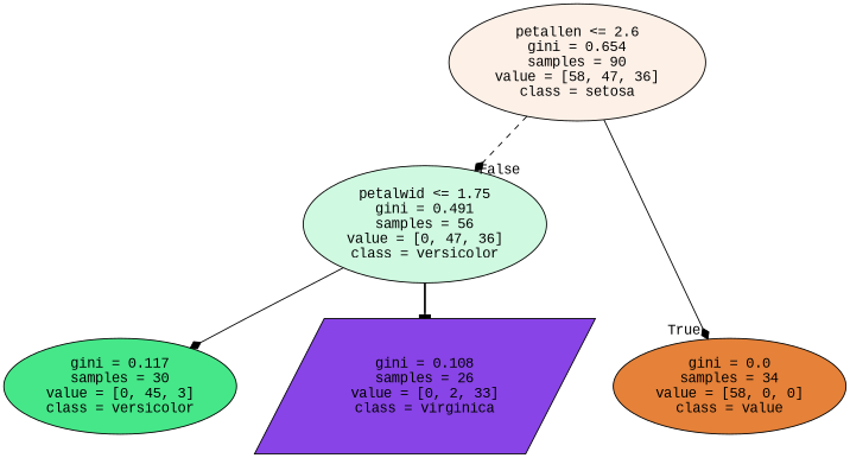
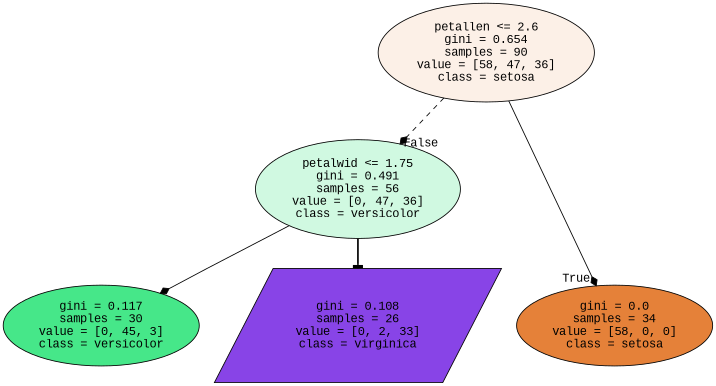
  digraph {
    ranksep=equally
    splines=polyline
    fontname="Liberation Mono"
    node [color=black shape=ellipse style=filled fontname="Liberation Mono"]
    edge [style=solid arrowhead=diamond fontname="Liberation Mono"]
    n1 [fillcolor="#e581391e" label="petallen <= 2.6\ngini = 0.654\nsamples = 90\nvalue = [58, 47, 36]\nclass = setosa"]
    n2 [fillcolor="#39e5813c" label="petalwid <= 1.75\ngini = 0.491\nsamples = 56\nvalue = [0, 47, 36]\nclass = versicolor"]
-   n3 [fillcolor="#e58139ff" label="gini = 0.0\nsamples = 34\nvalue = [58, 0, 0]\nclass = value"]
+   n3 [fillcolor="#e58139ff" label="gini = 0.0\nsamples = 34\nvalue = [58, 0, 0]\nclass = setosa"]
    n4 [fillcolor="#39e581ee" label="gini = 0.117\nsamples = 30\nvalue = [0, 45, 3]\nclass = versicolor"]
    n5 [fillcolor="#8139e5f0" label="gini = 0.108\nsamples = 26\nvalue = [0, 2, 33]\nclass = virginica" shape=parallelogram]
    subgraph sub_1 {
      rank=same
      n1
    }
    subgraph sub_2 {
      rank=same
      n2
    }
    subgraph sub_3 {
      rank=same
      n3
      n4
      n5
    }
    n1 -> n2 [headlabel=False labelangle=-45 labeldistance=2.5 style=dashed]
    n1 -> n3 [headlabel=True labelangle=45 labeldistance=2.5]
    n2 -> n4
    n2 -> n5 [style=bold arrowhead=tee]
  }
